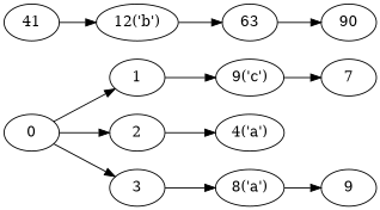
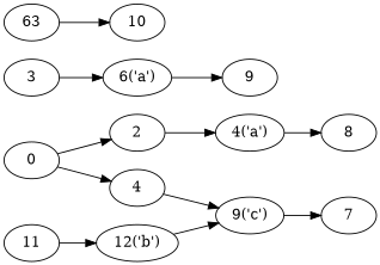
  digraph {
    rankdir=LR
    0
-   1
+   1 [label=4]
    2
    3
    n5 [label="9('c')"]
    n6 [label="4('a')"]
-   n7 [label="8('a')"]
+   n7 [label="6('a')"]
    7
+   8
    9
    n11 [label="12('b')"]
-   11 [label=41]
+   11
    n13 [label=63]
-   10 [label=90]
+   10
    0 -> 1
    0 -> 2
-   0 -> 3
    1 -> n5
    2 -> n6
    3 -> n7
    n5 -> 7
+   n6 -> 8
    n7 -> 9
-   n11 -> n13
+   n11 -> n5
    11 -> n11
    n13 -> 10
  }
